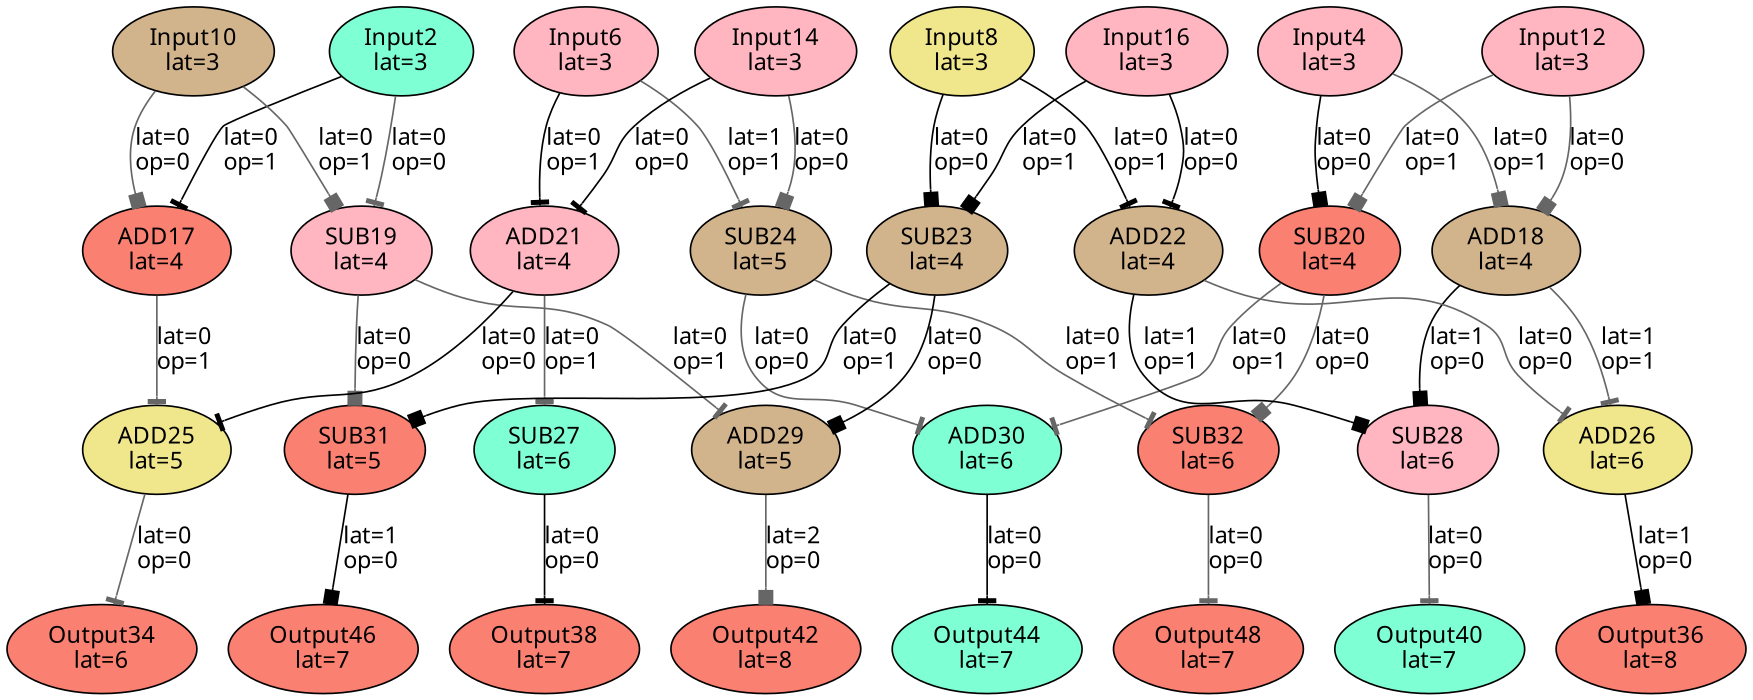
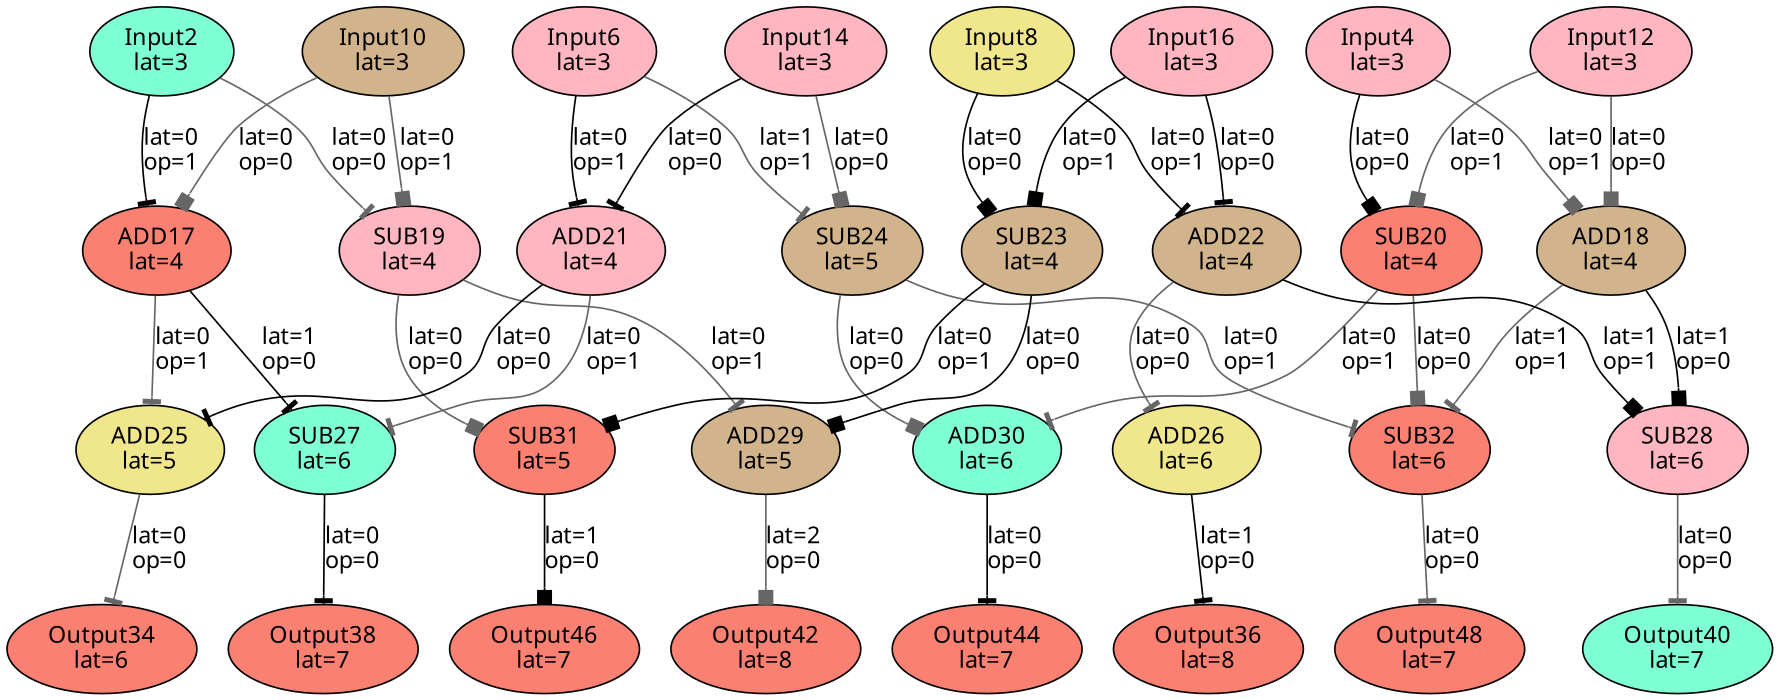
  digraph {
    fontname="Noto Sans"
    node [fillcolor=salmon fontname="Noto Sans" style=filled]
    edge [arrowhead=tee color=gray40 fontname="Noto Sans"]
    Input2 [fillcolor=aquamarine label="\N\nlat=3"]
    ADD17 [label="\N\nlat=4"]
    SUB19 [fillcolor=lightpink label="\N\nlat=4"]
    ADD25 [fillcolor=khaki label="\N\nlat=5"]
    SUB27 [fillcolor=aquamarine label="\N\nlat=6"]
    ADD29 [fillcolor=tan label="\N\nlat=5"]
    SUB31 [label="\N\nlat=5"]
    Input4 [fillcolor=lightpink label="\N\nlat=3"]
    ADD18 [fillcolor=tan label="\N\nlat=4"]
    SUB20 [label="\N\nlat=4"]
    ADD26 [fillcolor=khaki label="\N\nlat=6"]
    SUB28 [fillcolor=lightpink label="\N\nlat=6"]
    ADD30 [fillcolor=aquamarine label="\N\nlat=6"]
    SUB32 [label="\N\nlat=6"]
    Input6 [fillcolor=lightpink label="\N\nlat=3"]
    ADD21 [fillcolor=lightpink label="\N\nlat=4"]
    SUB24 [fillcolor=tan label="\N\nlat=5"]
    Input8 [fillcolor=khaki label="\N\nlat=3"]
    ADD22 [fillcolor=tan label="\N\nlat=4"]
    SUB23 [fillcolor=tan label="\N\nlat=4"]
    Input10 [fillcolor=tan label="\N\nlat=3"]
    Input12 [fillcolor=lightpink label="\N\nlat=3"]
    Input14 [fillcolor=lightpink label="\N\nlat=3"]
    Input16 [fillcolor=lightpink label="\N\nlat=3"]
    Output34 [label="\N\nlat=6"]
    Output38 [label="\N\nlat=7"]
    Output36 [label="\N\nlat=8"]
    Output40 [fillcolor=aquamarine label="\N\nlat=7"]
    Output42 [label="\N\nlat=8"]
    Output46 [label="\N\nlat=7"]
-   Output44 [fillcolor=aquamarine label="\N\nlat=7"]
+   Output44 [label="\N\nlat=7"]
    Output48 [label="\N\nlat=7"]
    Input2 -> ADD17 [color=black label="lat=0\nop=1"]
    Input2 -> SUB19 [label="lat=0\nop=0"]
    ADD17 -> ADD25 [label="lat=0\nop=1"]
+   ADD17 -> SUB27 [color=black label="lat=1\nop=0"]
    SUB19 -> ADD29 [label="lat=0\nop=1"]
    SUB19 -> SUB31 [arrowhead=box label="lat=0\nop=0"]
    ADD25 -> Output34 [label="lat=0\nop=0"]
    SUB27 -> Output38 [color=black label="lat=0\nop=0"]
    ADD29 -> Output42 [arrowhead=box label="lat=2\nop=0"]
    SUB31 -> Output46 [arrowhead=box color=black label="lat=1\nop=0"]
    Input4 -> ADD18 [arrowhead=box label="lat=0\nop=1"]
    Input4 -> SUB20 [arrowhead=box color=black label="lat=0\nop=0"]
-   ADD18 -> ADD26 [label="lat=1\nop=1"]
+   ADD18 -> SUB32 [label="lat=1\nop=1"]
    ADD18 -> SUB28 [arrowhead=box color=black label="lat=1\nop=0"]
    SUB20 -> ADD30 [label="lat=0\nop=1"]
    SUB20 -> SUB32 [arrowhead=box label="lat=0\nop=0"]
-   ADD26 -> Output36 [arrowhead=box color=black label="lat=1\nop=0"]
+   ADD26 -> Output36 [color=black label="lat=1\nop=0"]
    SUB28 -> Output40 [label="lat=0\nop=0"]
    ADD30 -> Output44 [color=black label="lat=0\nop=0"]
    SUB32 -> Output48 [label="lat=0\nop=0"]
    Input6 -> ADD21 [color=black label="lat=0\nop=1"]
    Input6 -> SUB24 [label="lat=1\nop=1"]
    ADD21 -> ADD25 [color=black label="lat=0\nop=0"]
    ADD21 -> SUB27 [label="lat=0\nop=1"]
-   SUB24 -> ADD30 [label="lat=0\nop=0"]
+   SUB24 -> ADD30 [arrowhead=box label="lat=0\nop=0"]
    SUB24 -> SUB32 [label="lat=0\nop=1"]
    Input8 -> ADD22 [color=black label="lat=0\nop=1"]
    Input8 -> SUB23 [arrowhead=box color=black label="lat=0\nop=0"]
    ADD22 -> ADD26 [label="lat=0\nop=0"]
    ADD22 -> SUB28 [arrowhead=box color=black label="lat=1\nop=1"]
    SUB23 -> ADD29 [arrowhead=box color=black label="lat=0\nop=0"]
    SUB23 -> SUB31 [arrowhead=box color=black label="lat=0\nop=1"]
    Input10 -> ADD17 [arrowhead=box label="lat=0\nop=0"]
    Input10 -> SUB19 [arrowhead=box label="lat=0\nop=1"]
    Input12 -> ADD18 [arrowhead=box label="lat=0\nop=0"]
    Input12 -> SUB20 [arrowhead=box label="lat=0\nop=1"]
    Input14 -> ADD21 [color=black label="lat=0\nop=0"]
    Input14 -> SUB24 [arrowhead=box label="lat=0\nop=0"]
    Input16 -> ADD22 [color=black label="lat=0\nop=0"]
    Input16 -> SUB23 [arrowhead=box color=black label="lat=0\nop=1"]
  }
